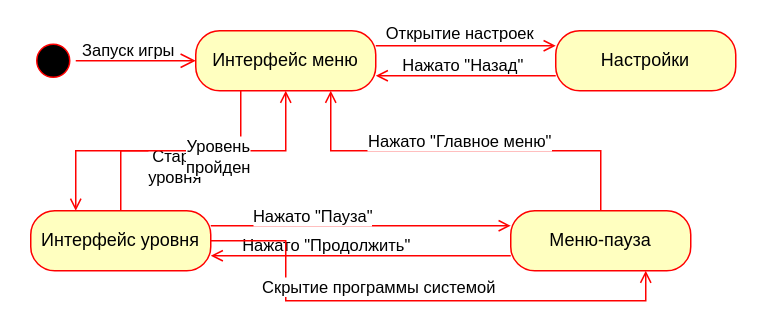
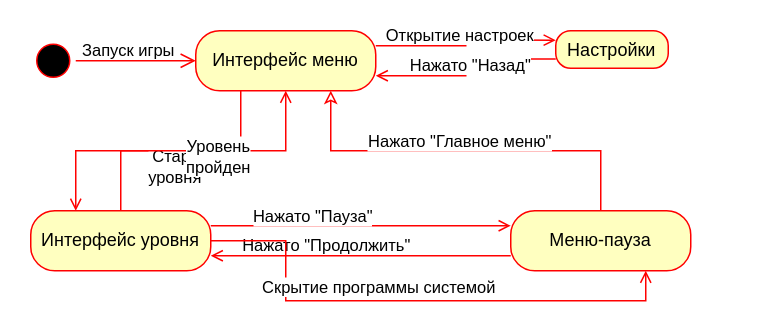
  <mxCell id="0" />
  <mxCell id="1" parent="0" />
  <mxCell id="2" style="edgeStyle=orthogonalEdgeStyle;rounded=0;orthogonalLoop=1;jettySize=auto;html=1;strokeColor=#FF0000;endArrow=open;endFill=0;entryX=0.25;entryY=0;entryDx=0;entryDy=0;exitX=0.25;exitY=1;exitDx=0;exitDy=0;" edge="1" parent="1" source="6" target="21"><mxGeometry relative="1" as="geometry"><mxPoint x="190" y="130" as="targetPoint" /></mxGeometry></mxCell>
  <mxCell id="3" value="&lt;div style=&quot;font-size: 11px;&quot;&gt;Старт &lt;br style=&quot;font-size: 11px;&quot;&gt;&lt;/div&gt;&lt;div style=&quot;font-size: 11px;&quot;&gt;уровня&lt;/div&gt;" style="text;html=1;resizable=0;points=[];align=center;verticalAlign=middle;labelBackgroundColor=#ffffff;fontSize=11;" vertex="1" connectable="0" parent="2"><mxGeometry x="-0.3" y="-2" relative="1" as="geometry"><mxPoint x="-18" y="12" as="offset" /></mxGeometry></mxCell>
  <mxCell id="4" style="edgeStyle=orthogonalEdgeStyle;rounded=0;orthogonalLoop=1;jettySize=auto;html=1;exitX=1;exitY=0.25;exitDx=0;exitDy=0;endArrow=open;endFill=0;strokeColor=#FF0000;entryX=0;entryY=0.25;entryDx=0;entryDy=0;" edge="1" parent="1" source="6" target="9"><mxGeometry relative="1" as="geometry"><mxPoint x="310" y="40" as="targetPoint" /></mxGeometry></mxCell>
  <mxCell id="5" value="Открытие настроек " style="text;html=1;resizable=0;points=[];align=center;verticalAlign=middle;labelBackgroundColor=#ffffff;fontSize=11;" vertex="1" connectable="0" parent="4"><mxGeometry x="-0.671" y="2" relative="1" as="geometry"><mxPoint x="35" y="-6" as="offset" /></mxGeometry></mxCell>
  <mxCell id="6" value="Интерфейс меню" style="rounded=1;whiteSpace=wrap;html=1;arcSize=40;fontColor=#000000;fillColor=#ffffc0;strokeColor=#ff0000;" vertex="1" parent="1"><mxGeometry x="130" y="20" width="120" height="40" as="geometry" /></mxCell>
  <mxCell id="7" style="edgeStyle=orthogonalEdgeStyle;rounded=0;orthogonalLoop=1;jettySize=auto;html=1;exitX=0;exitY=0.75;exitDx=0;exitDy=0;endArrow=open;endFill=0;strokeColor=#FF0000;entryX=1;entryY=0.75;entryDx=0;entryDy=0;" edge="1" parent="1" source="9" target="6"><mxGeometry relative="1" as="geometry"><mxPoint x="260" y="40" as="targetPoint" /></mxGeometry></mxCell>
  <mxCell id="8" value="Нажато &quot;Назад&quot;" style="text;html=1;resizable=0;points=[];align=center;verticalAlign=middle;labelBackgroundColor=#ffffff;fontSize=11;" vertex="1" connectable="0" parent="7"><mxGeometry x="0.143" y="-2" relative="1" as="geometry"><mxPoint x="6.5" y="-6" as="offset" /></mxGeometry></mxCell>
- <mxCell id="9" value="Настройки" style="rounded=1;whiteSpace=wrap;html=1;arcSize=40;fontColor=#000000;fillColor=#ffffc0;strokeColor=#ff0000;" vertex="1" parent="1"><mxGeometry x="370" y="20" width="120" height="40" as="geometry" /></mxCell>
+ <mxCell id="9" value="Настройки" style="rounded=1;whiteSpace=wrap;html=1;arcSize=40;fontColor=#000000;fillColor=#ffffc0;strokeColor=#ff0000;" vertex="1" parent="1"><mxGeometry x="370" y="20" width="75" height="25" as="geometry" /></mxCell>
  <mxCell id="10" style="edgeStyle=orthogonalEdgeStyle;rounded=0;orthogonalLoop=1;jettySize=auto;html=1;exitX=0;exitY=0.75;exitDx=0;exitDy=0;entryX=1;entryY=0.75;entryDx=0;entryDy=0;endArrow=open;endFill=0;strokeColor=#FF0000;" edge="1" parent="1" source="14" target="21"><mxGeometry relative="1" as="geometry"><Array as="points"><mxPoint x="290" y="170" /><mxPoint x="290" y="170" /></Array></mxGeometry></mxCell>
  <mxCell id="11" value="Нажато &quot;Продолжить&quot;" style="text;html=1;resizable=0;points=[];align=center;verticalAlign=middle;labelBackgroundColor=#ffffff;fontSize=11;" vertex="1" connectable="0" parent="10"><mxGeometry x="0.629" y="2" relative="1" as="geometry"><mxPoint x="39.5" y="-10" as="offset" /></mxGeometry></mxCell>
- <mxCell id="12" style="edgeStyle=orthogonalEdgeStyle;rounded=0;orthogonalLoop=1;jettySize=auto;html=1;exitX=0.5;exitY=0;exitDx=0;exitDy=0;entryX=0.75;entryY=1;entryDx=0;entryDy=0;endArrow=open;endFill=0;strokeColor=#FF0000;" edge="1" parent="1" source="14" target="6"><mxGeometry relative="1" as="geometry" /></mxCell>
+ <mxCell id="12" style="edgeStyle=orthogonalEdgeStyle;rounded=0;orthogonalLoop=1;jettySize=auto;html=1;exitX=0.5;exitY=0;exitDx=0;exitDy=0;entryX=0.75;entryY=1;entryDx=0;entryDy=0;endArrow=classic;endFill=0;strokeColor=#FF0000;" edge="1" parent="1" source="14" target="6"><mxGeometry relative="1" as="geometry" /></mxCell>
  <mxCell id="13" value="Нажато &quot;Главное меню&quot;" style="text;html=1;resizable=0;points=[];align=center;verticalAlign=middle;labelBackgroundColor=#ffffff;fontSize=11;" vertex="1" connectable="0" parent="12"><mxGeometry x="0.051" relative="1" as="geometry"><mxPoint x="2.5" y="-7" as="offset" /></mxGeometry></mxCell>
  <mxCell id="14" value="Меню-пауза" style="rounded=1;whiteSpace=wrap;html=1;arcSize=40;fontColor=#000000;fillColor=#ffffc0;strokeColor=#ff0000;" vertex="1" parent="1"><mxGeometry x="340" y="140" width="120" height="40" as="geometry" /></mxCell>
  <mxCell id="15" style="edgeStyle=orthogonalEdgeStyle;rounded=0;orthogonalLoop=1;jettySize=auto;html=1;exitX=1;exitY=0.25;exitDx=0;exitDy=0;endArrow=open;endFill=0;strokeColor=#FF0000;entryX=0;entryY=0.25;entryDx=0;entryDy=0;" edge="1" parent="1" source="21" target="14"><mxGeometry relative="1" as="geometry"><mxPoint x="320" y="150" as="targetPoint" /></mxGeometry></mxCell>
  <mxCell id="16" value="Нажато &quot;Пауза&quot;" style="text;html=1;resizable=0;points=[];align=center;verticalAlign=middle;labelBackgroundColor=#ffffff;fontSize=11;" vertex="1" connectable="0" parent="15"><mxGeometry x="-0.676" y="3" relative="1" as="geometry"><mxPoint x="35.5" y="-4" as="offset" /></mxGeometry></mxCell>
  <mxCell id="17" style="edgeStyle=orthogonalEdgeStyle;rounded=0;orthogonalLoop=1;jettySize=auto;html=1;endArrow=open;endFill=0;strokeColor=#FF0000;" edge="1" parent="1" source="21" target="14"><mxGeometry relative="1" as="geometry"><Array as="points"><mxPoint x="190" y="200" /><mxPoint x="430" y="200" /></Array></mxGeometry></mxCell>
  <mxCell id="18" value="Скрытие программы системой" style="text;html=1;resizable=0;points=[];align=center;verticalAlign=middle;labelBackgroundColor=#ffffff;fontSize=11;" vertex="1" connectable="0" parent="17"><mxGeometry x="-0.372" y="-1" relative="1" as="geometry"><mxPoint x="41.5" y="-11" as="offset" /></mxGeometry></mxCell>
  <mxCell id="19" style="edgeStyle=orthogonalEdgeStyle;rounded=0;orthogonalLoop=1;jettySize=auto;html=1;exitX=0.5;exitY=0;exitDx=0;exitDy=0;entryX=0.5;entryY=1;entryDx=0;entryDy=0;endArrow=open;endFill=0;strokeColor=#FF0000;fontSize=11;" edge="1" parent="1" source="21" target="6"><mxGeometry relative="1" as="geometry" /></mxCell>
  <mxCell id="20" value="Уровень&lt;br&gt;пройден" style="text;html=1;resizable=0;points=[];align=center;verticalAlign=middle;labelBackgroundColor=#ffffff;fontSize=11;" vertex="1" connectable="0" parent="19"><mxGeometry x="0.092" relative="1" as="geometry"><mxPoint y="3.5" as="offset" /></mxGeometry></mxCell>
  <mxCell id="21" value="Интерфейс уровня" style="rounded=1;whiteSpace=wrap;html=1;arcSize=40;fontColor=#000000;fillColor=#ffffc0;strokeColor=#ff0000;" vertex="1" parent="1"><mxGeometry x="20" y="140" width="120" height="40" as="geometry" /></mxCell>
  <mxCell id="22" value="" style="ellipse;html=1;shape=startState;fillColor=#000000;strokeColor=#ff0000;" vertex="1" parent="1"><mxGeometry x="20" y="25" width="30" height="30" as="geometry" /></mxCell>
  <mxCell id="23" value="" style="edgeStyle=orthogonalEdgeStyle;html=1;verticalAlign=bottom;endArrow=open;endSize=8;strokeColor=#ff0000;" edge="1" source="22" parent="1" target="6"><mxGeometry relative="1" as="geometry"><mxPoint x="130" y="40" as="targetPoint" /></mxGeometry></mxCell>
  <mxCell id="24" value="&lt;div style=&quot;font-size: 11px;&quot;&gt;Запуск игры&lt;/div&gt;" style="text;html=1;resizable=0;points=[];align=center;verticalAlign=middle;labelBackgroundColor=#ffffff;fontSize=11;" vertex="1" connectable="0" parent="23"><mxGeometry x="0.004" y="-13" relative="1" as="geometry"><mxPoint x="-6" y="-21" as="offset" /></mxGeometry></mxCell>
